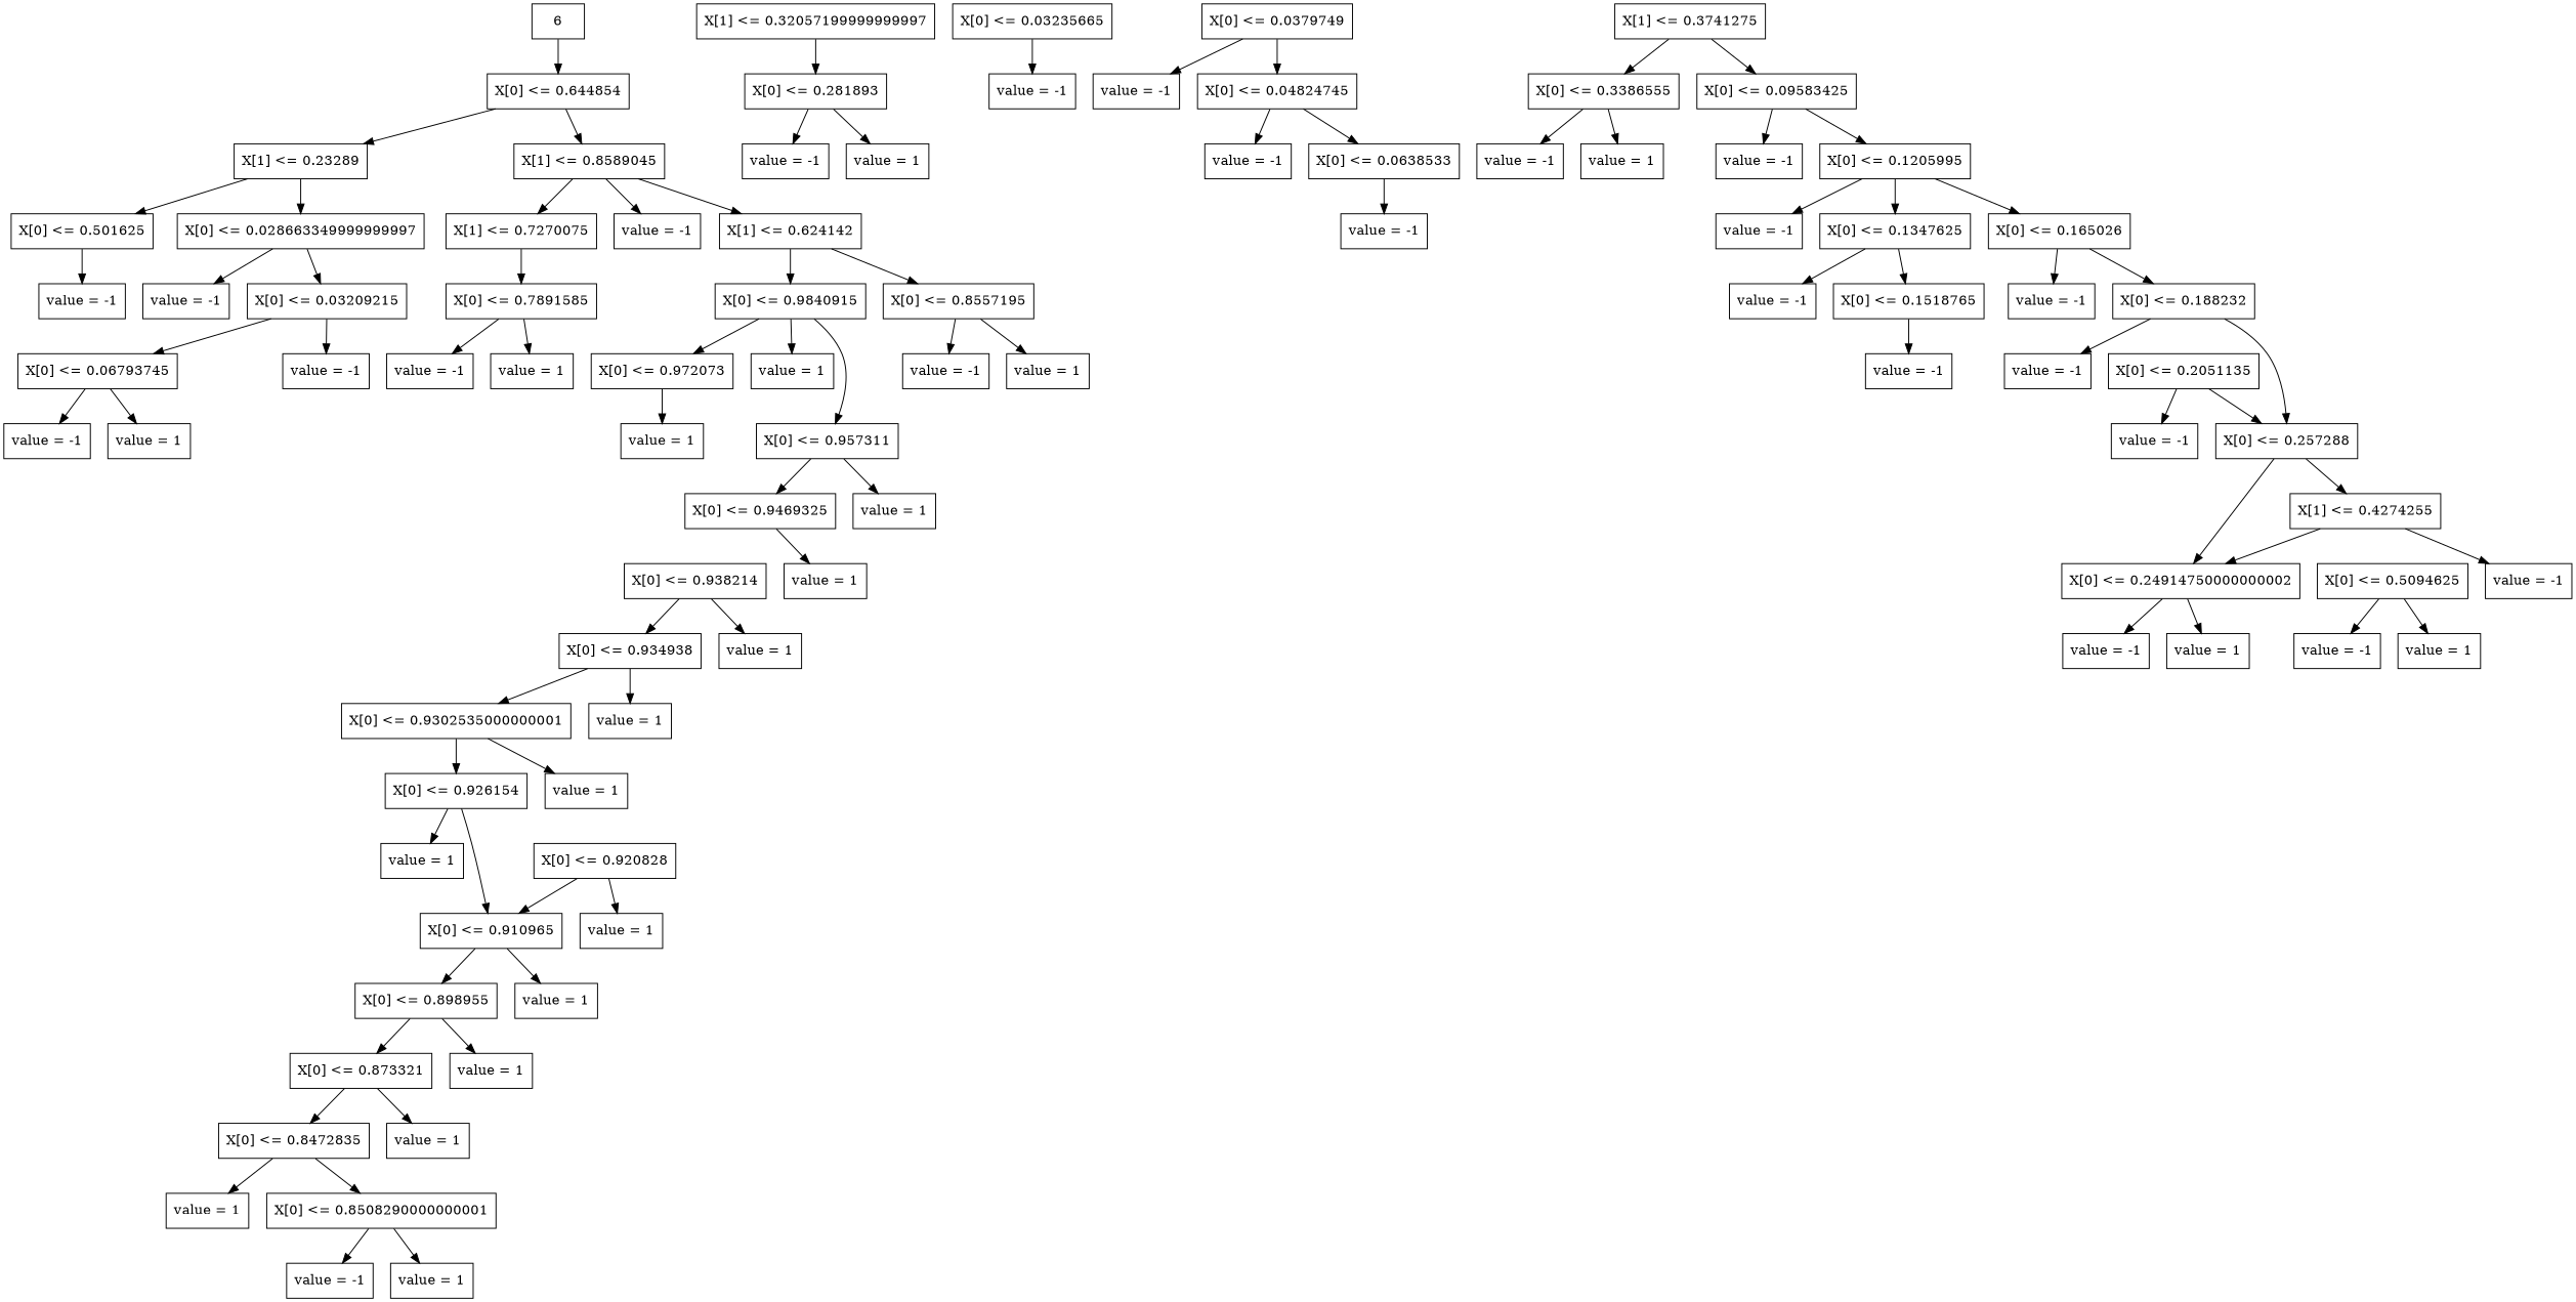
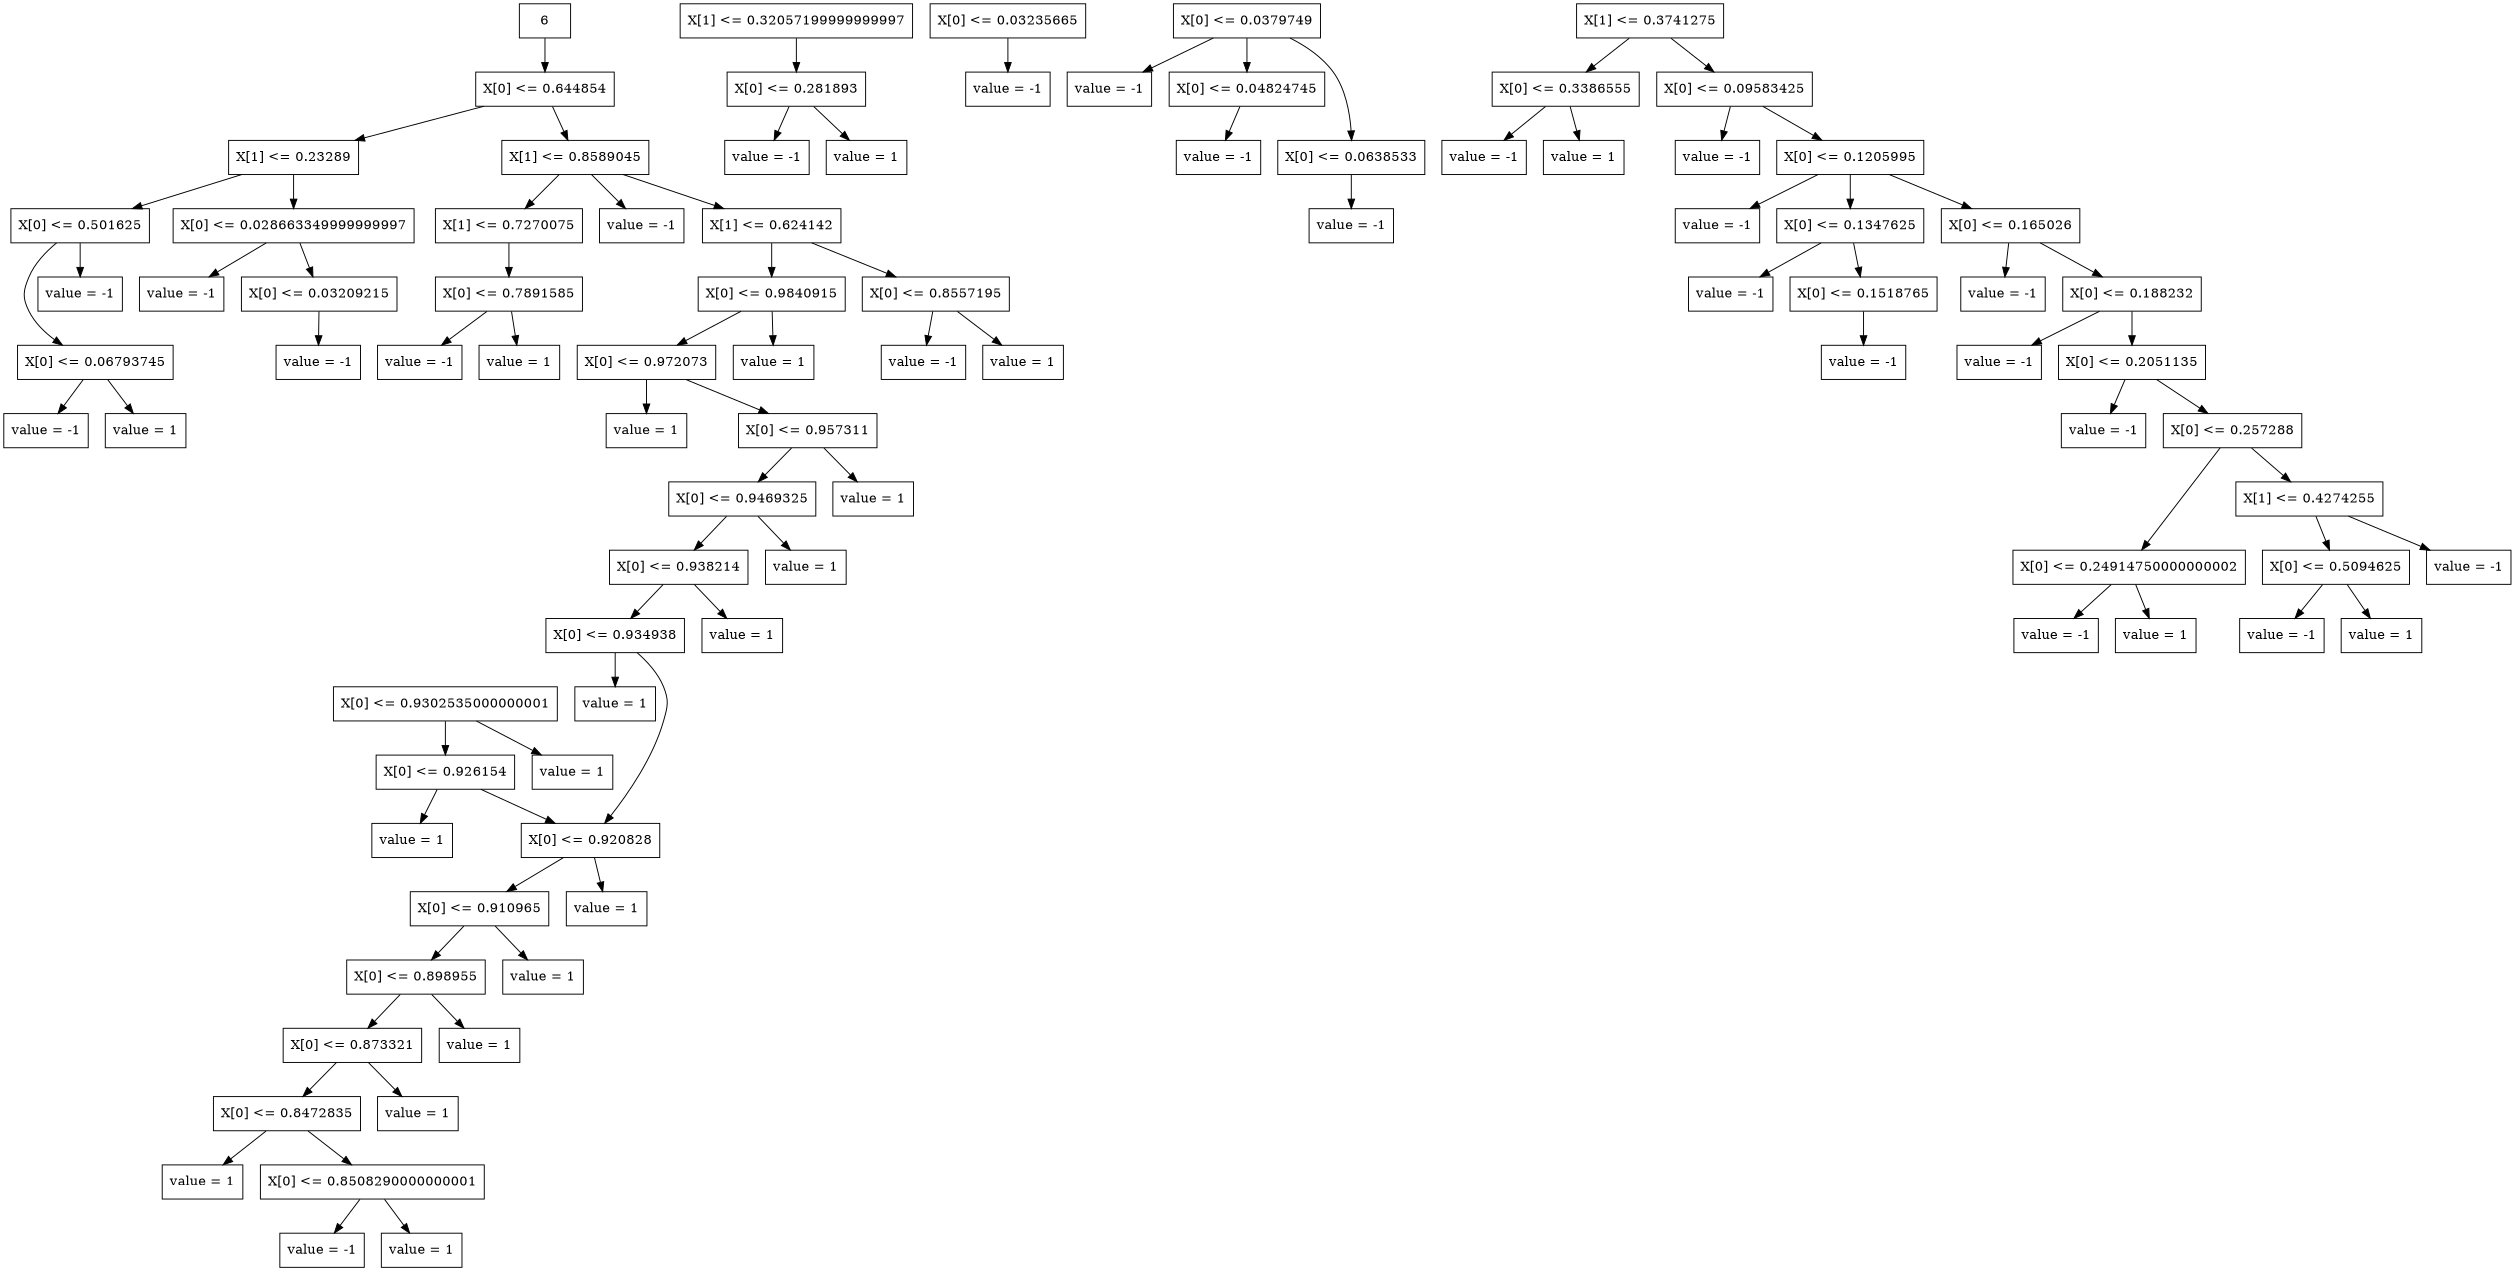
  digraph {
    node [shape=box]
    n1 [label="X[0] <= 0.644854"]
    n2 [label="X[1] <= 0.23289"]
    n3 [label="X[1] <= 0.8589045"]
    n4 [label="X[0] <= 0.501625"]
    n5 [label="X[0] <= 0.028663349999999997"]
    n6 [label="X[1] <= 0.7270075"]
    n7 [label="value = -1"]
    n8 [label="X[1] <= 0.624142"]
    n9 [label=6]
    n10 [label="X[0] <= 0.06793745"]
    n11 [label="value = -1"]
    n12 [label="value = -1"]
    n13 [label="X[0] <= 0.03209215"]
    n14 [label="value = -1"]
    n15 [label="value = 1"]
    n16 [label="value = -1"]
    n17 [label="X[1] <= 0.32057199999999997"]
    n18 [label="X[0] <= 0.281893"]
    n19 [label="value = -1"]
    n20 [label="value = 1"]
    n21 [label="X[0] <= 0.03235665"]
    n22 [label="value = -1"]
    n23 [label="X[0] <= 0.0379749"]
    n24 [label="value = -1"]
    n25 [label="X[0] <= 0.04824745"]
    n26 [label="value = -1"]
    n27 [label="X[0] <= 0.0638533"]
    n28 [label="value = -1"]
    n29 [label="X[1] <= 0.3741275"]
    n30 [label="X[0] <= 0.3386555"]
    n31 [label="X[0] <= 0.09583425"]
    n32 [label="value = -1"]
    n33 [label="value = 1"]
    n34 [label="value = -1"]
    n35 [label="X[0] <= 0.1205995"]
    n36 [label="value = -1"]
    n37 [label="X[0] <= 0.1347625"]
    n38 [label="X[0] <= 0.165026"]
    n39 [label="value = -1"]
    n40 [label="X[0] <= 0.1518765"]
    n41 [label="value = -1"]
    n42 [label="value = -1"]
    n43 [label="X[0] <= 0.188232"]
    n44 [label="value = -1"]
    n45 [label="X[0] <= 0.2051135"]
    n46 [label="value = -1"]
    n47 [label="X[0] <= 0.257288"]
    n48 [label="X[0] <= 0.24914750000000002"]
    n49 [label="X[1] <= 0.4274255"]
    n50 [label="value = -1"]
    n51 [label="value = 1"]
    n52 [label="X[0] <= 0.5094625"]
    n53 [label="value = -1"]
    n54 [label="value = -1"]
    n55 [label="value = 1"]
    n56 [label="X[0] <= 0.7891585"]
    n57 [label="X[0] <= 0.9840915"]
    n58 [label="X[0] <= 0.8557195"]
    n59 [label="value = -1"]
    n60 [label="value = 1"]
    n61 [label="X[0] <= 0.972073"]
    n62 [label="value = 1"]
    n63 [label="value = -1"]
    n64 [label="value = 1"]
    n65 [label="X[0] <= 0.957311"]
    n66 [label="value = 1"]
    n67 [label="X[0] <= 0.9469325"]
    n68 [label="value = 1"]
    n69 [label="X[0] <= 0.938214"]
    n70 [label="value = 1"]
    n71 [label="X[0] <= 0.934938"]
    n72 [label="value = 1"]
    n73 [label="X[0] <= 0.9302535000000001"]
    n74 [label="value = 1"]
    n75 [label="X[0] <= 0.926154"]
    n76 [label="value = 1"]
    n77 [label="X[0] <= 0.920828"]
    n78 [label="value = 1"]
    n79 [label="X[0] <= 0.910965"]
    n80 [label="value = 1"]
    n81 [label="X[0] <= 0.898955"]
    n82 [label="value = 1"]
    n83 [label="X[0] <= 0.873321"]
    n84 [label="value = 1"]
    n85 [label="X[0] <= 0.8472835"]
    n86 [label="value = 1"]
    n87 [label="value = 1"]
    n88 [label="X[0] <= 0.8508290000000001"]
    n89 [label="value = -1"]
    n90 [label="value = 1"]
    n1 -> n2
    n1 -> n3
    n2 -> n4
    n2 -> n5
    n3 -> n6
    n3 -> n7
    n3 -> n8
-   n13 -> n10
+   n4 -> n10
    n4 -> n11
    n5 -> n12
    n5 -> n13
    n6 -> n56
    n8 -> n57
    n8 -> n58
    n9 -> n1
    n10 -> n14
    n10 -> n15
    n13 -> n16
    n17 -> n18
    n18 -> n19
    n18 -> n20
    n21 -> n22
    n23 -> n24
    n23 -> n25
    n25 -> n26
-   n25 -> n27
+   n23 -> n27
    n27 -> n28
    n29 -> n30
    n29 -> n31
    n30 -> n32
    n30 -> n33
    n31 -> n34
    n31 -> n35
    n35 -> n36
    n35 -> n37
    n35 -> n38
    n37 -> n39
    n37 -> n40
    n38 -> n42
    n38 -> n43
    n40 -> n41
    n43 -> n44
-   n43 -> n47
+   n43 -> n45
    n45 -> n46
    n45 -> n47
    n47 -> n48
    n47 -> n49
    n48 -> n50
    n48 -> n51
-   n49 -> n48
+   n49 -> n52
    n49 -> n53
    n52 -> n54
    n52 -> n55
    n56 -> n59
    n56 -> n60
    n57 -> n61
    n57 -> n62
    n58 -> n63
    n58 -> n64
-   n57 -> n65
+   n61 -> n65
    n61 -> n66
    n65 -> n67
    n65 -> n68
+   n67 -> n69
    n67 -> n70
    n69 -> n71
    n69 -> n72
-   n71 -> n73
+   n71 -> n77
    n71 -> n74
    n73 -> n75
    n73 -> n76
-   n75 -> n79
+   n75 -> n77
    n75 -> n78
    n77 -> n79
    n77 -> n80
    n79 -> n81
    n79 -> n82
    n81 -> n83
    n81 -> n84
    n83 -> n85
    n83 -> n86
    n85 -> n87
    n85 -> n88
    n88 -> n89
    n88 -> n90
  }
